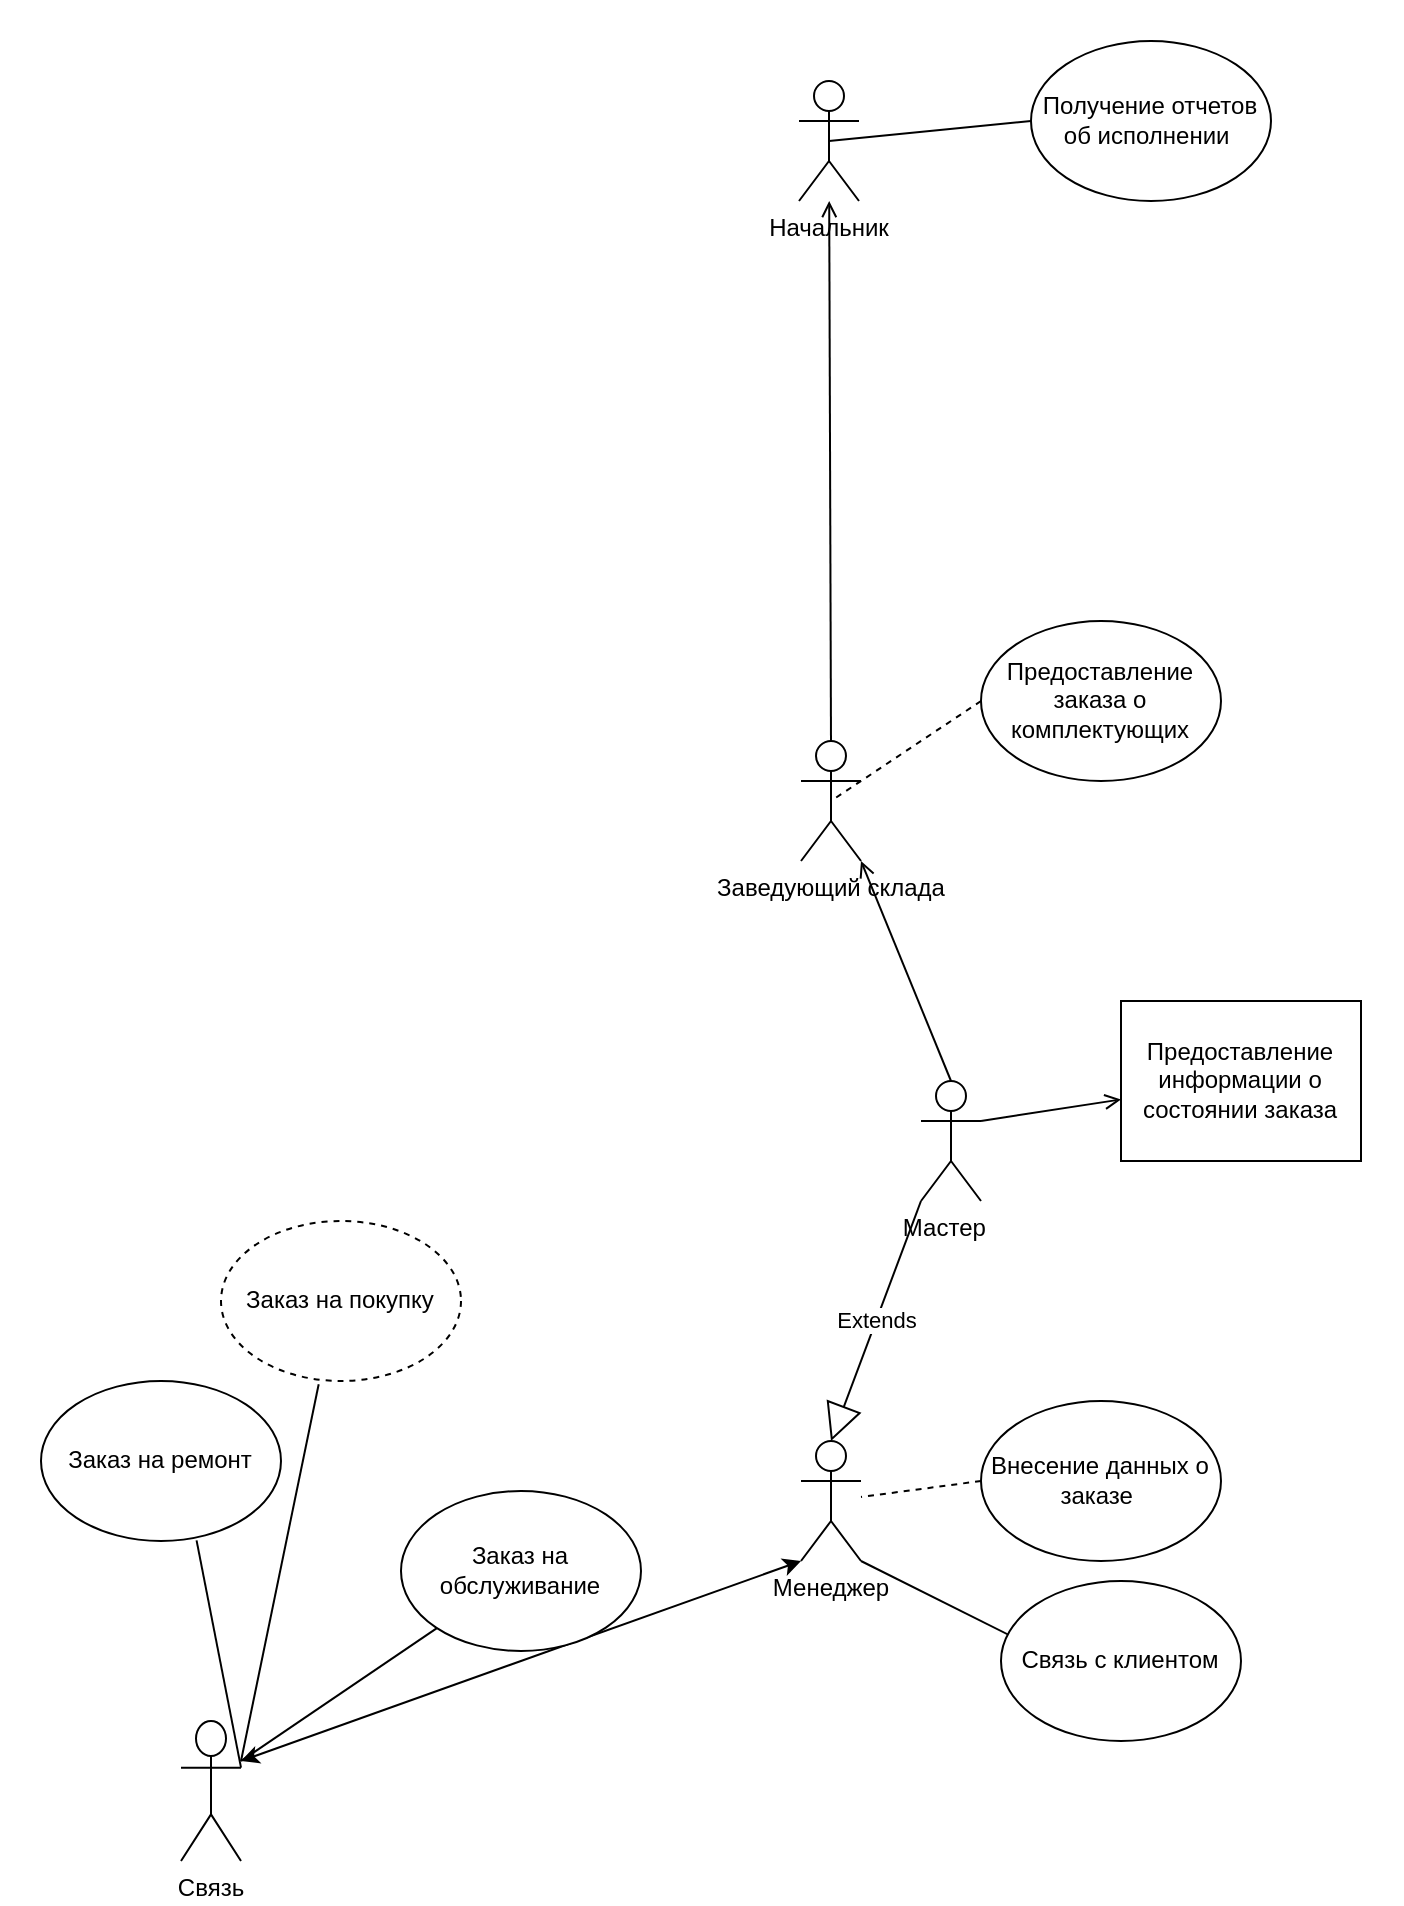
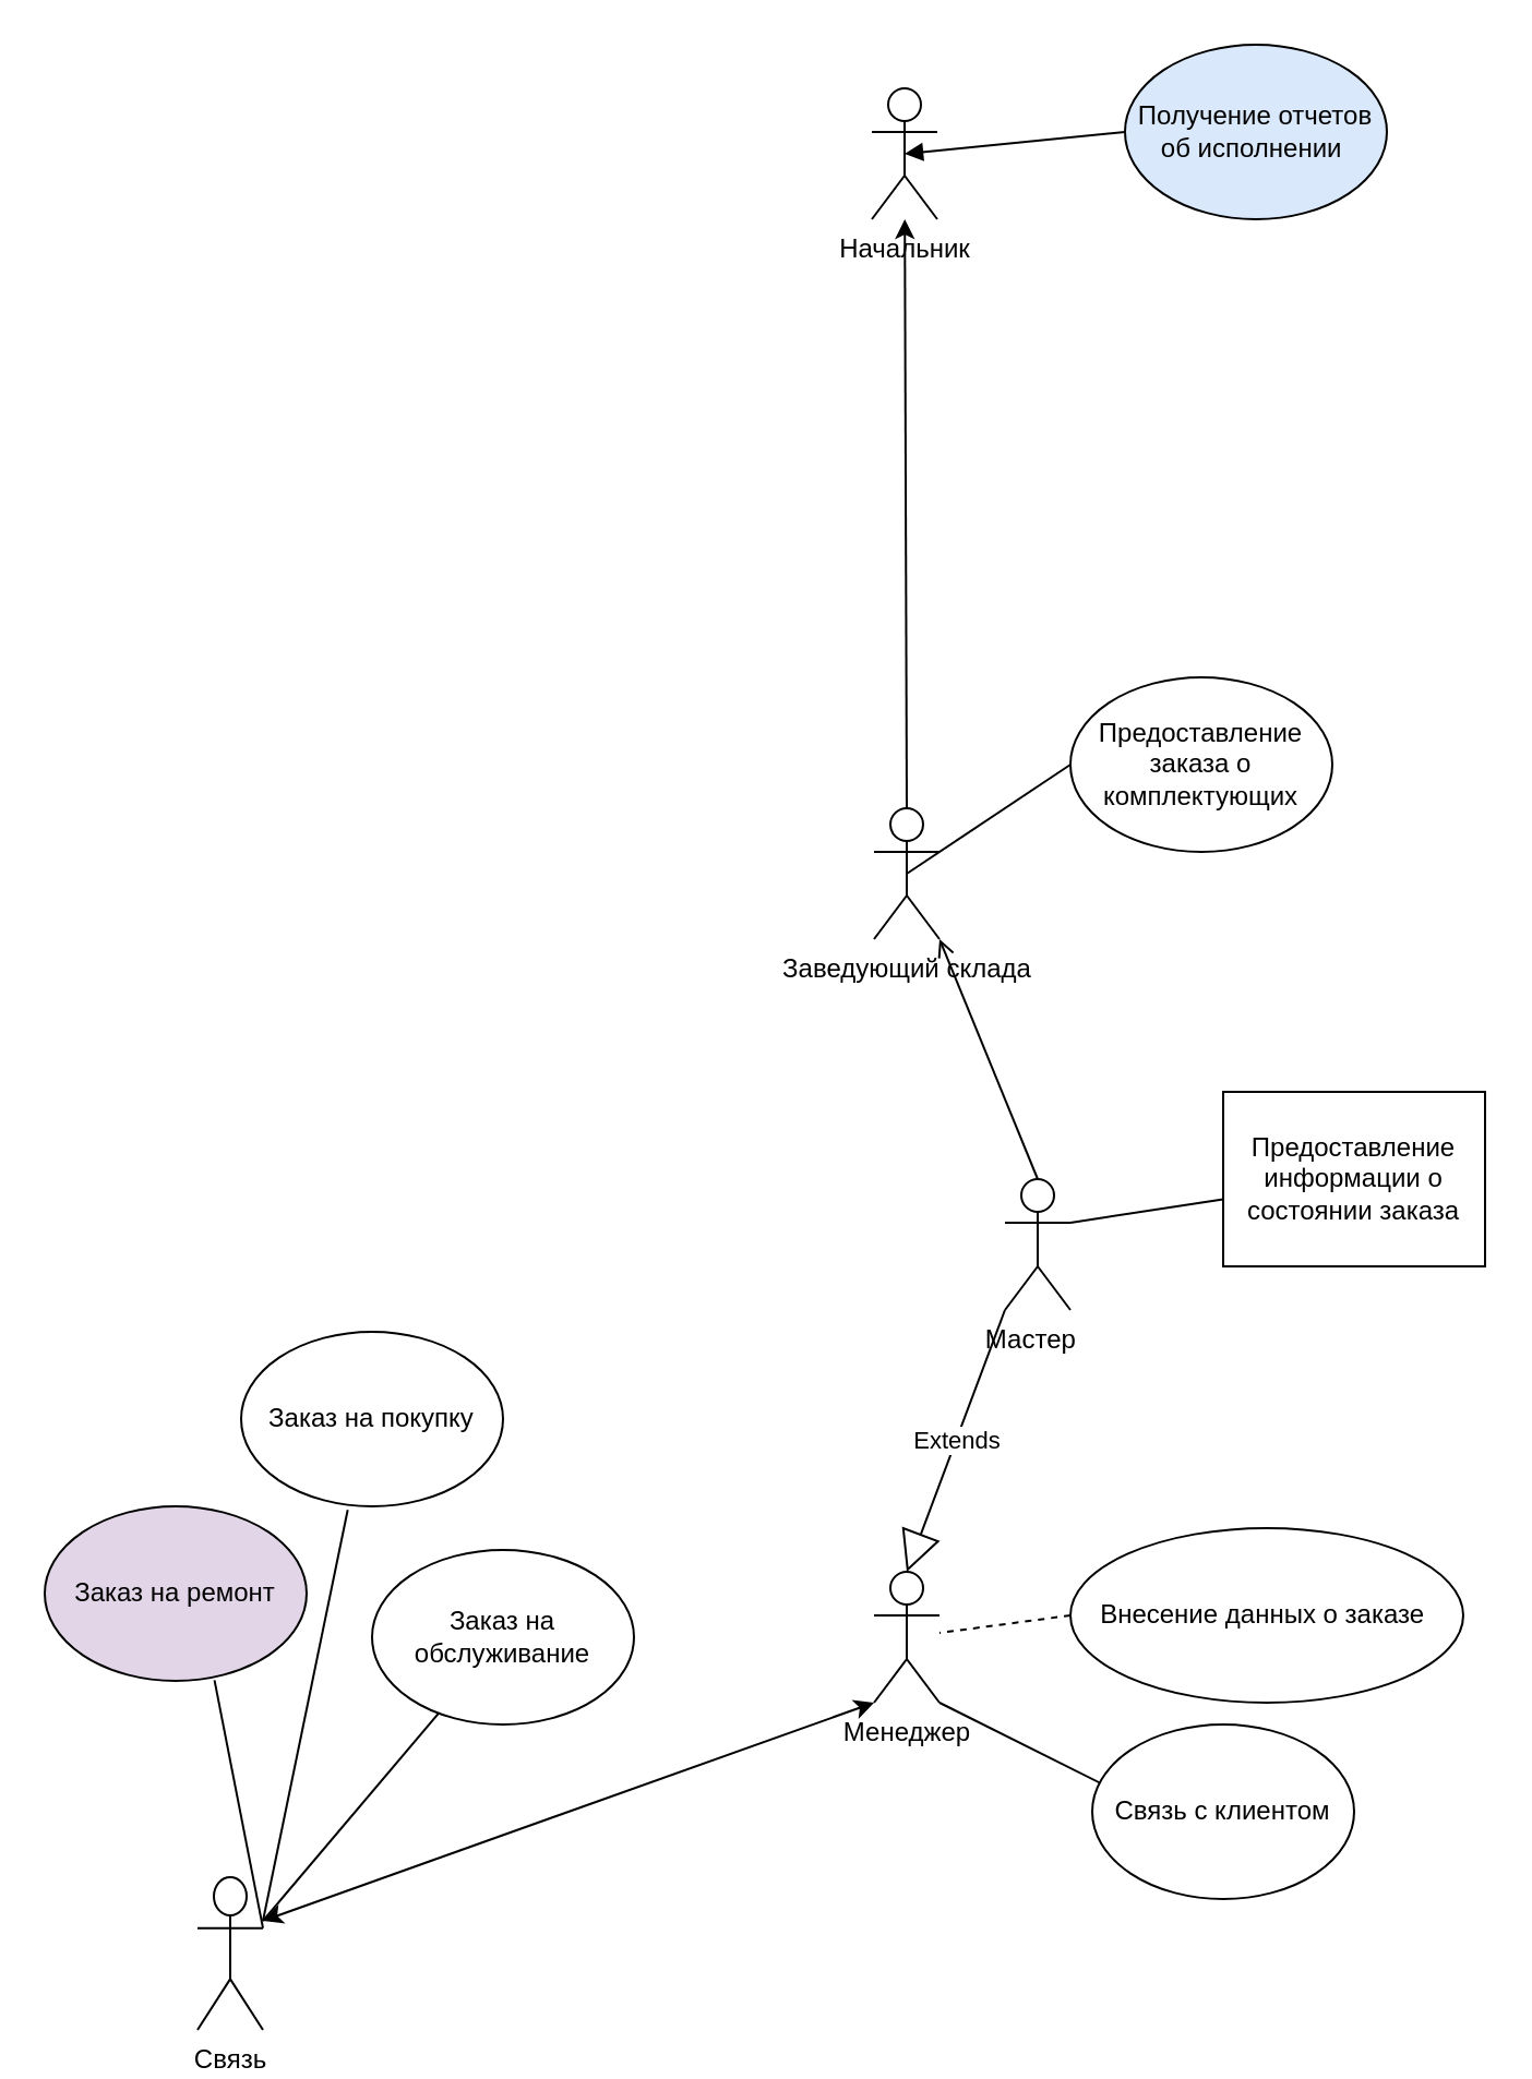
  <mxCell id="0" />
  <mxCell id="1" parent="0" />
  <mxCell id="2" value="Связь" style="shape=umlActor;verticalLabelPosition=bottom;verticalAlign=top;html=1;outlineConnect=0;" vertex="1" parent="1"><mxGeometry x="90" y="860" width="30" height="70" as="geometry" /></mxCell>
  <mxCell id="3" value="Менеджер" style="shape=umlActor;verticalLabelPosition=bottom;verticalAlign=top;html=1;outlineConnect=0;" vertex="1" parent="1"><mxGeometry x="400" y="720" width="30" height="60" as="geometry" /></mxCell>
  <mxCell id="4" value="Мастер&amp;nbsp;&amp;nbsp;" style="shape=umlActor;verticalLabelPosition=bottom;verticalAlign=top;html=1;outlineConnect=0;" vertex="1" parent="1"><mxGeometry x="460" y="540" width="30" height="60" as="geometry" /></mxCell>
  <mxCell id="5" value="Заведующий склада" style="shape=umlActor;verticalLabelPosition=bottom;verticalAlign=top;html=1;outlineConnect=0;" vertex="1" parent="1"><mxGeometry x="400" y="370" width="30" height="60" as="geometry" /></mxCell>
  <mxCell id="6" value="Начальник" style="shape=umlActor;verticalLabelPosition=bottom;verticalAlign=top;html=1;outlineConnect=0;" vertex="1" parent="1"><mxGeometry x="399" y="40" width="30" height="60" as="geometry" /></mxCell>
  <mxCell id="7" value="Предоставление информации о состоянии заказа" style="whiteSpace=wrap;html=1;rounded=0;" vertex="1" parent="1"><mxGeometry x="560" y="500" width="120" height="80" as="geometry" /></mxCell>
- <mxCell id="8" value="Внесение данных о заказе&amp;nbsp;" style="ellipse;whiteSpace=wrap;html=1;" vertex="1" parent="1"><mxGeometry x="490" y="700" width="120" height="80" as="geometry" /></mxCell>
+ <mxCell id="8" value="Внесение данных о заказе&amp;nbsp;" style="ellipse;whiteSpace=wrap;html=1;" vertex="1" parent="1"><mxGeometry x="490" y="700" width="180" height="80" as="geometry" /></mxCell>
  <mxCell id="9" value="" style="endArrow=none;html=1;rounded=0;exitX=0;exitY=0.5;exitDx=0;exitDy=0;dashed=1;" edge="1" parent="1" source="8" target="3"><mxGeometry width="50" height="50" relative="1" as="geometry"><mxPoint x="390" y="780" as="sourcePoint" /><mxPoint x="440" y="730" as="targetPoint" /></mxGeometry></mxCell>
- <mxCell id="10" value="" style="endArrow=none;html=1;rounded=0;entryX=0.5;entryY=0.5;entryDx=0;entryDy=0;entryPerimeter=0;exitX=0;exitY=0.5;exitDx=0;exitDy=0;dashed=1;" edge="1" parent="1" source="11" target="5"><mxGeometry width="50" height="50" relative="1" as="geometry"><mxPoint x="471" y="390" as="sourcePoint" /><mxPoint x="441" y="420" as="targetPoint" /></mxGeometry></mxCell>
+ <mxCell id="10" value="" style="endArrow=none;html=1;rounded=0;entryX=0.5;entryY=0.5;entryDx=0;entryDy=0;entryPerimeter=0;exitX=0;exitY=0.5;exitDx=0;exitDy=0;" edge="1" parent="1" source="11" target="5"><mxGeometry width="50" height="50" relative="1" as="geometry"><mxPoint x="471" y="390" as="sourcePoint" /><mxPoint x="441" y="420" as="targetPoint" /></mxGeometry></mxCell>
  <mxCell id="11" value="Предоставление заказа о комплектующих" style="ellipse;whiteSpace=wrap;html=1;" vertex="1" parent="1"><mxGeometry x="490" y="310" width="120" height="80" as="geometry" /></mxCell>
- <mxCell id="12" value="" style="endArrow=open;html=1;rounded=0;exitX=1;exitY=0.333;exitDx=0;exitDy=0;exitPerimeter=0;" edge="1" parent="1" source="4" target="7"><mxGeometry width="50" height="50" relative="1" as="geometry"><mxPoint x="390" y="580" as="sourcePoint" /><mxPoint x="440" y="530" as="targetPoint" /></mxGeometry></mxCell>
+ <mxCell id="12" value="" style="endArrow=none;html=1;rounded=0;exitX=1;exitY=0.333;exitDx=0;exitDy=0;exitPerimeter=0;" edge="1" parent="1" source="4" target="7"><mxGeometry width="50" height="50" relative="1" as="geometry"><mxPoint x="390" y="580" as="sourcePoint" /><mxPoint x="440" y="530" as="targetPoint" /></mxGeometry></mxCell>
  <mxCell id="13" value="" style="endArrow=none;html=1;rounded=0;exitX=1;exitY=0.333;exitDx=0;exitDy=0;exitPerimeter=0;" edge="1" parent="1" source="2"><mxGeometry width="50" height="50" relative="1" as="geometry"><mxPoint x="390" y="910" as="sourcePoint" /><mxPoint x="97.777" y="769.663" as="targetPoint" /></mxGeometry></mxCell>
- <mxCell id="14" value="" style="endArrow=none;html=1;rounded=0;entryX=0.5;entryY=0.5;entryDx=0;entryDy=0;entryPerimeter=0;exitX=0;exitY=0.5;exitDx=0;exitDy=0;" edge="1" parent="1" source="15" target="6"><mxGeometry width="50" height="50" relative="1" as="geometry"><mxPoint x="510" y="150" as="sourcePoint" /><mxPoint x="440" y="360" as="targetPoint" /></mxGeometry></mxCell>
- <mxCell id="15" value="Получение отчетов об исполнении&amp;nbsp;" style="ellipse;whiteSpace=wrap;html=1;" vertex="1" parent="1"><mxGeometry x="515" y="20" width="120" height="80" as="geometry" /></mxCell>
+ <mxCell id="14" value="" style="endArrow=block;html=1;rounded=0;entryX=0.5;entryY=0.5;entryDx=0;entryDy=0;entryPerimeter=0;exitX=0;exitY=0.5;exitDx=0;exitDy=0;" edge="1" parent="1" source="15" target="6"><mxGeometry width="50" height="50" relative="1" as="geometry"><mxPoint x="510" y="150" as="sourcePoint" /><mxPoint x="440" y="360" as="targetPoint" /></mxGeometry></mxCell>
+ <mxCell id="15" value="Получение отчетов об исполнении&amp;nbsp;" style="ellipse;whiteSpace=wrap;html=1;fillColor=#dae8fc;" vertex="1" parent="1"><mxGeometry x="515" y="20" width="120" height="80" as="geometry" /></mxCell>
  <mxCell id="16" value="Extends" style="endArrow=block;endSize=16;endFill=0;html=1;rounded=0;exitX=0;exitY=1;exitDx=0;exitDy=0;exitPerimeter=0;entryX=0.5;entryY=0;entryDx=0;entryDy=0;entryPerimeter=0;" edge="1" parent="1" source="4" target="3"><mxGeometry width="160" relative="1" as="geometry"><mxPoint x="280" y="790" as="sourcePoint" /><mxPoint x="440" y="790" as="targetPoint" /></mxGeometry></mxCell>
  <mxCell id="17" value="" style="endArrow=open;html=1;rounded=0;entryX=1;entryY=1;entryDx=0;entryDy=0;entryPerimeter=0;exitX=0.5;exitY=0;exitDx=0;exitDy=0;exitPerimeter=0;" edge="1" parent="1" source="4" target="5"><mxGeometry width="50" height="50" relative="1" as="geometry"><mxPoint x="340" y="610" as="sourcePoint" /><mxPoint x="390" y="560" as="targetPoint" /></mxGeometry></mxCell>
- <mxCell id="18" value="" style="endArrow=open;html=1;rounded=0;exitX=0.5;exitY=0;exitDx=0;exitDy=0;exitPerimeter=0;" edge="1" parent="1" source="5" target="6"><mxGeometry width="50" height="50" relative="1" as="geometry"><mxPoint x="340" y="410" as="sourcePoint" /><mxPoint x="390" y="360" as="targetPoint" /></mxGeometry></mxCell>
+ <mxCell id="18" value="" style="endArrow=classic;html=1;rounded=0;exitX=0.5;exitY=0;exitDx=0;exitDy=0;exitPerimeter=0;" edge="1" parent="1" source="5" target="6"><mxGeometry width="50" height="50" relative="1" as="geometry"><mxPoint x="340" y="410" as="sourcePoint" /><mxPoint x="390" y="360" as="targetPoint" /></mxGeometry></mxCell>
  <mxCell id="19" value="" style="endArrow=classic;startArrow=classic;html=1;rounded=0;entryX=0;entryY=1;entryDx=0;entryDy=0;entryPerimeter=0;" edge="1" parent="1" target="3"><mxGeometry width="50" height="50" relative="1" as="geometry"><mxPoint x="120" y="880" as="sourcePoint" /><mxPoint x="390" y="760" as="targetPoint" /></mxGeometry></mxCell>
- <mxCell id="20" value="Заказ на ремонт" style="ellipse;whiteSpace=wrap;html=1;" vertex="1" parent="1"><mxGeometry x="20" y="690" width="120" height="80" as="geometry" /></mxCell>
+ <mxCell id="20" value="Заказ на ремонт" style="ellipse;whiteSpace=wrap;html=1;fillColor=#e1d5e7;" vertex="1" parent="1"><mxGeometry x="20" y="690" width="120" height="80" as="geometry" /></mxCell>
  <mxCell id="21" value="" style="endArrow=none;html=1;rounded=0;" edge="1" parent="1" target="22"><mxGeometry width="50" height="50" relative="1" as="geometry"><mxPoint x="120" y="880" as="sourcePoint" /><mxPoint x="220" y="750" as="targetPoint" /></mxGeometry></mxCell>
- <mxCell id="22" value="Заказ на обслуживание" style="ellipse;whiteSpace=wrap;html=1;" vertex="1" parent="1"><mxGeometry x="200" y="745" width="120" height="80" as="geometry" /></mxCell>
- <mxCell id="23" value="Заказ на покупку" style="ellipse;whiteSpace=wrap;html=1;dashed=1;" vertex="1" parent="1"><mxGeometry x="110" y="610" width="120" height="80" as="geometry" /></mxCell>
+ <mxCell id="22" value="Заказ на обслуживание" style="ellipse;whiteSpace=wrap;html=1;" vertex="1" parent="1"><mxGeometry x="170" y="710" width="120" height="80" as="geometry" /></mxCell>
+ <mxCell id="23" value="Заказ на покупку" style="ellipse;whiteSpace=wrap;html=1;" vertex="1" parent="1"><mxGeometry x="110" y="610" width="120" height="80" as="geometry" /></mxCell>
  <mxCell id="24" value="" style="endArrow=none;html=1;rounded=0;entryX=0.407;entryY=1.02;entryDx=0;entryDy=0;entryPerimeter=0;" edge="1" parent="1" target="23"><mxGeometry width="50" height="50" relative="1" as="geometry"><mxPoint x="120" y="880" as="sourcePoint" /><mxPoint x="390" y="760" as="targetPoint" /></mxGeometry></mxCell>
  <mxCell id="25" value="" style="endArrow=none;html=1;rounded=0;entryX=1;entryY=1;entryDx=0;entryDy=0;entryPerimeter=0;" edge="1" parent="1" target="3"><mxGeometry width="50" height="50" relative="1" as="geometry"><mxPoint x="510" y="820" as="sourcePoint" /><mxPoint x="390" y="760" as="targetPoint" /></mxGeometry></mxCell>
  <mxCell id="26" value="Связь с клиентом" style="ellipse;whiteSpace=wrap;html=1;" vertex="1" parent="1"><mxGeometry x="500" y="790" width="120" height="80" as="geometry" /></mxCell>
